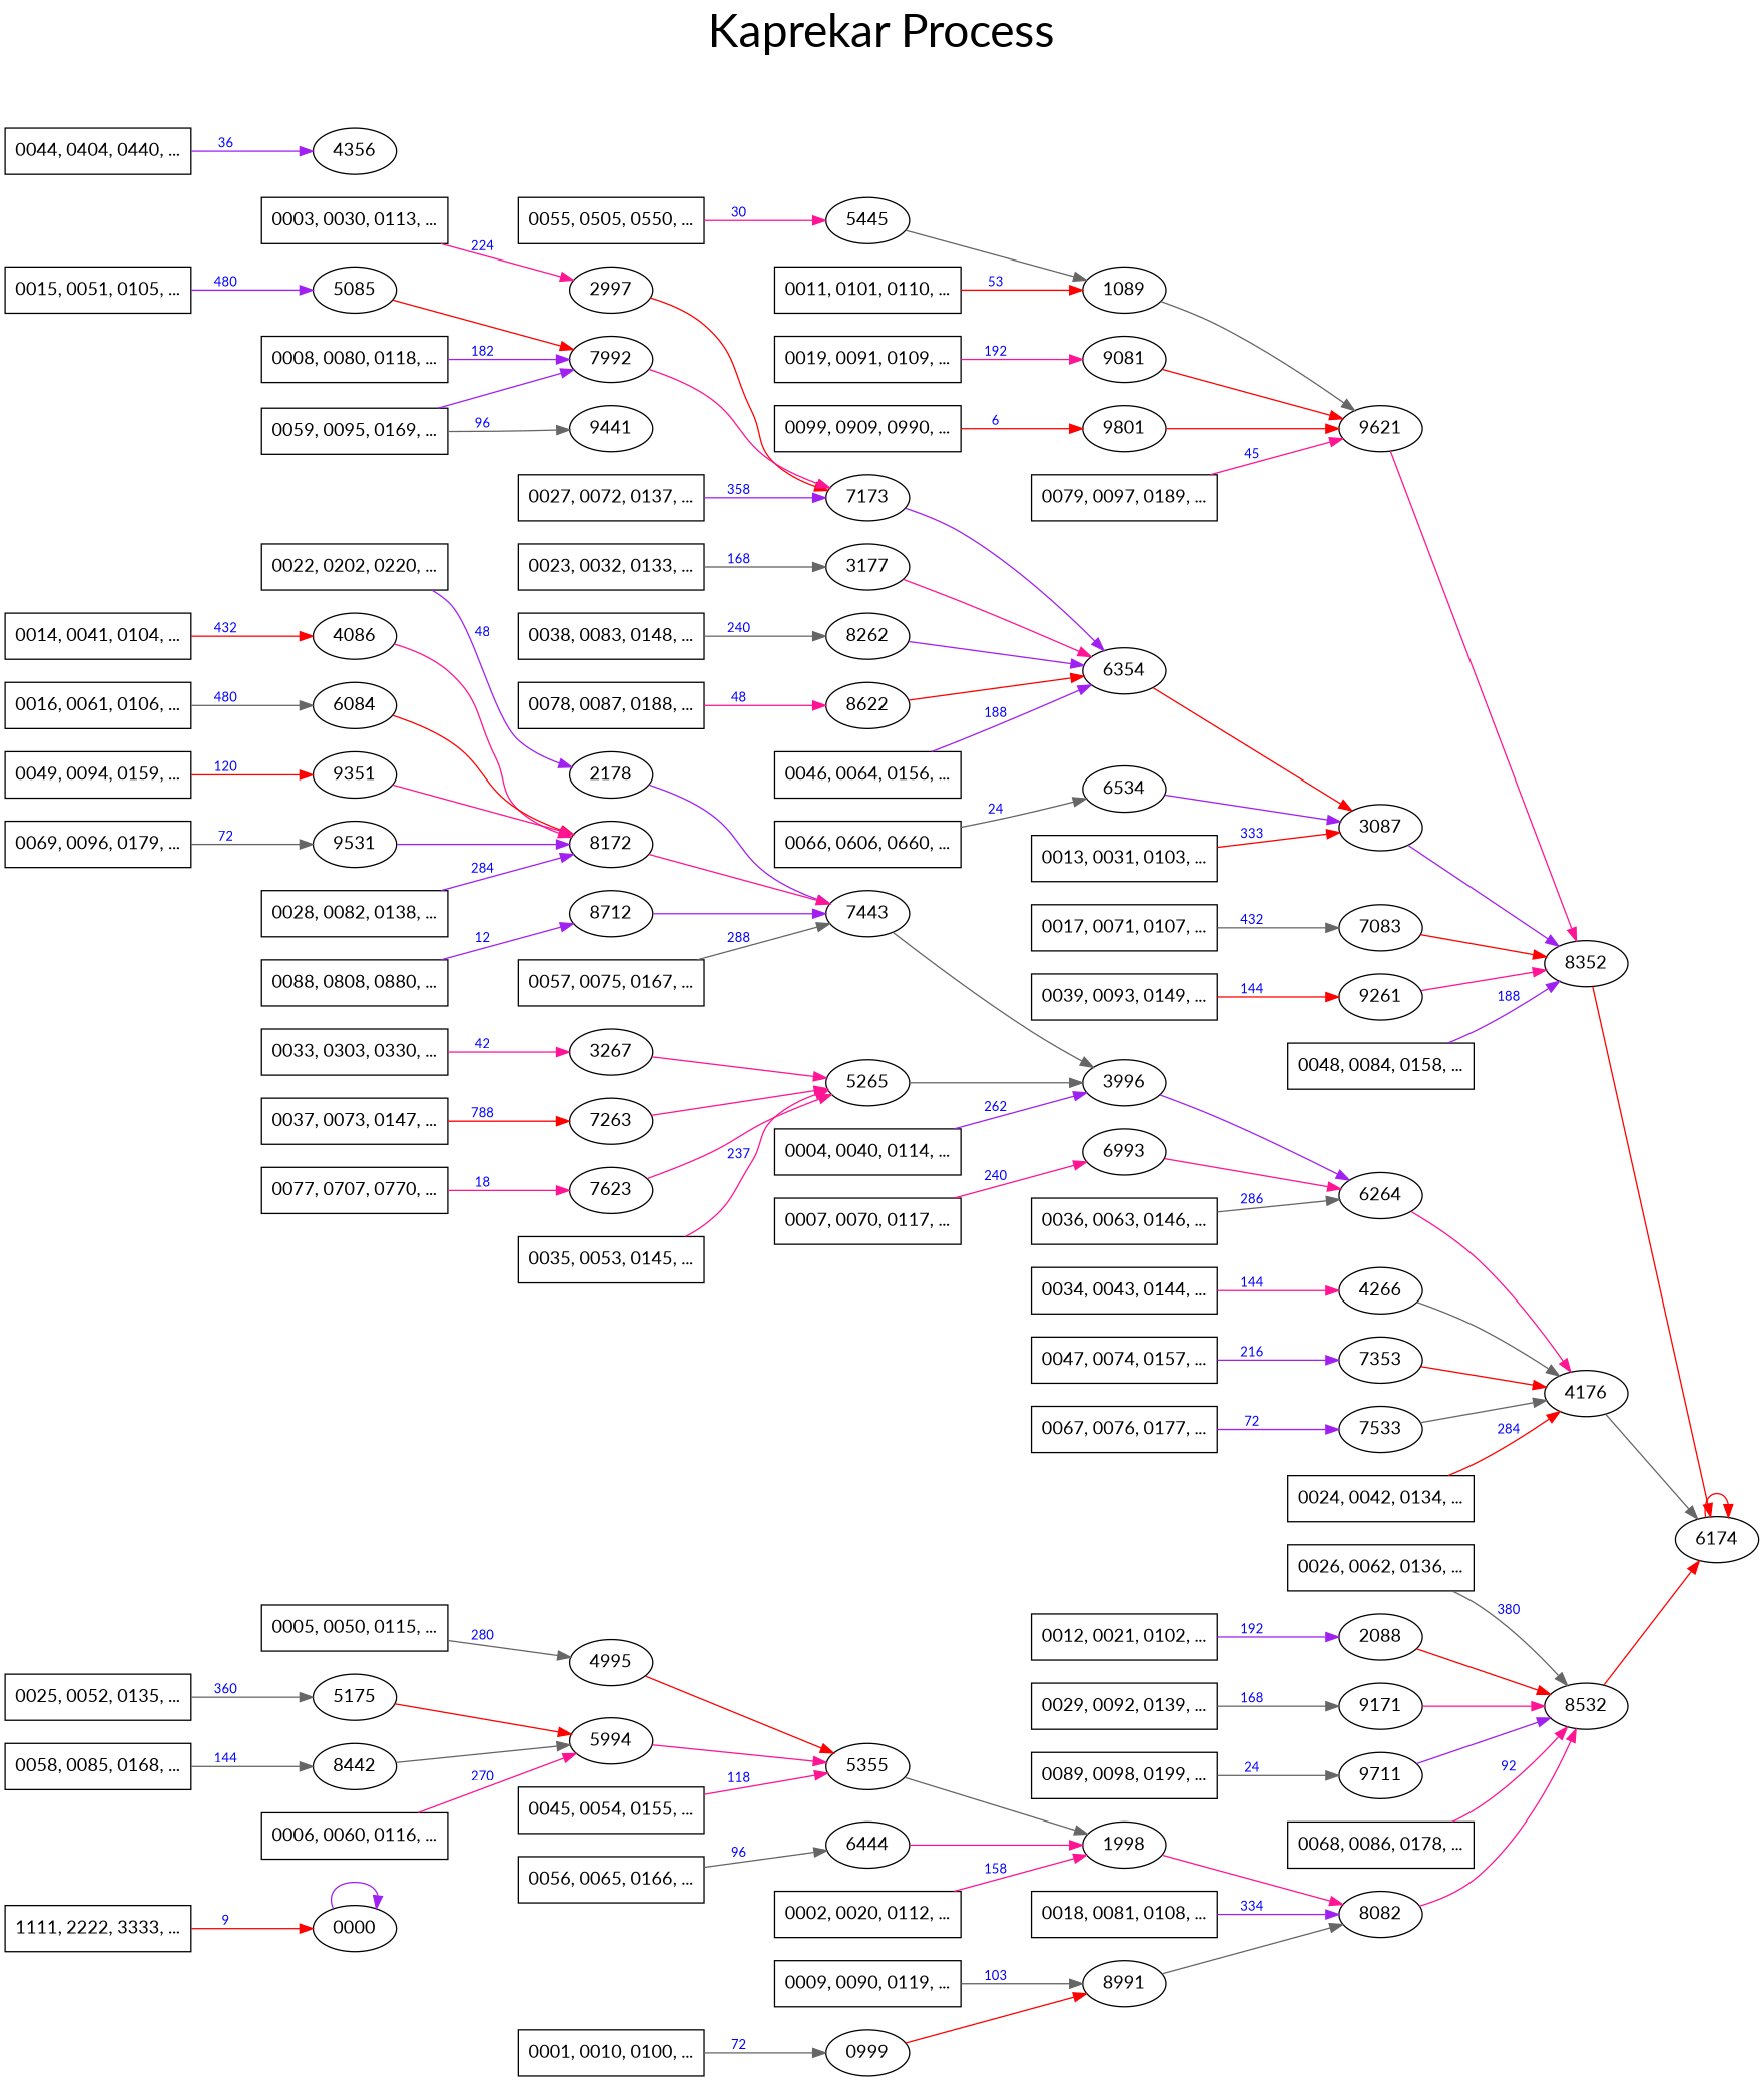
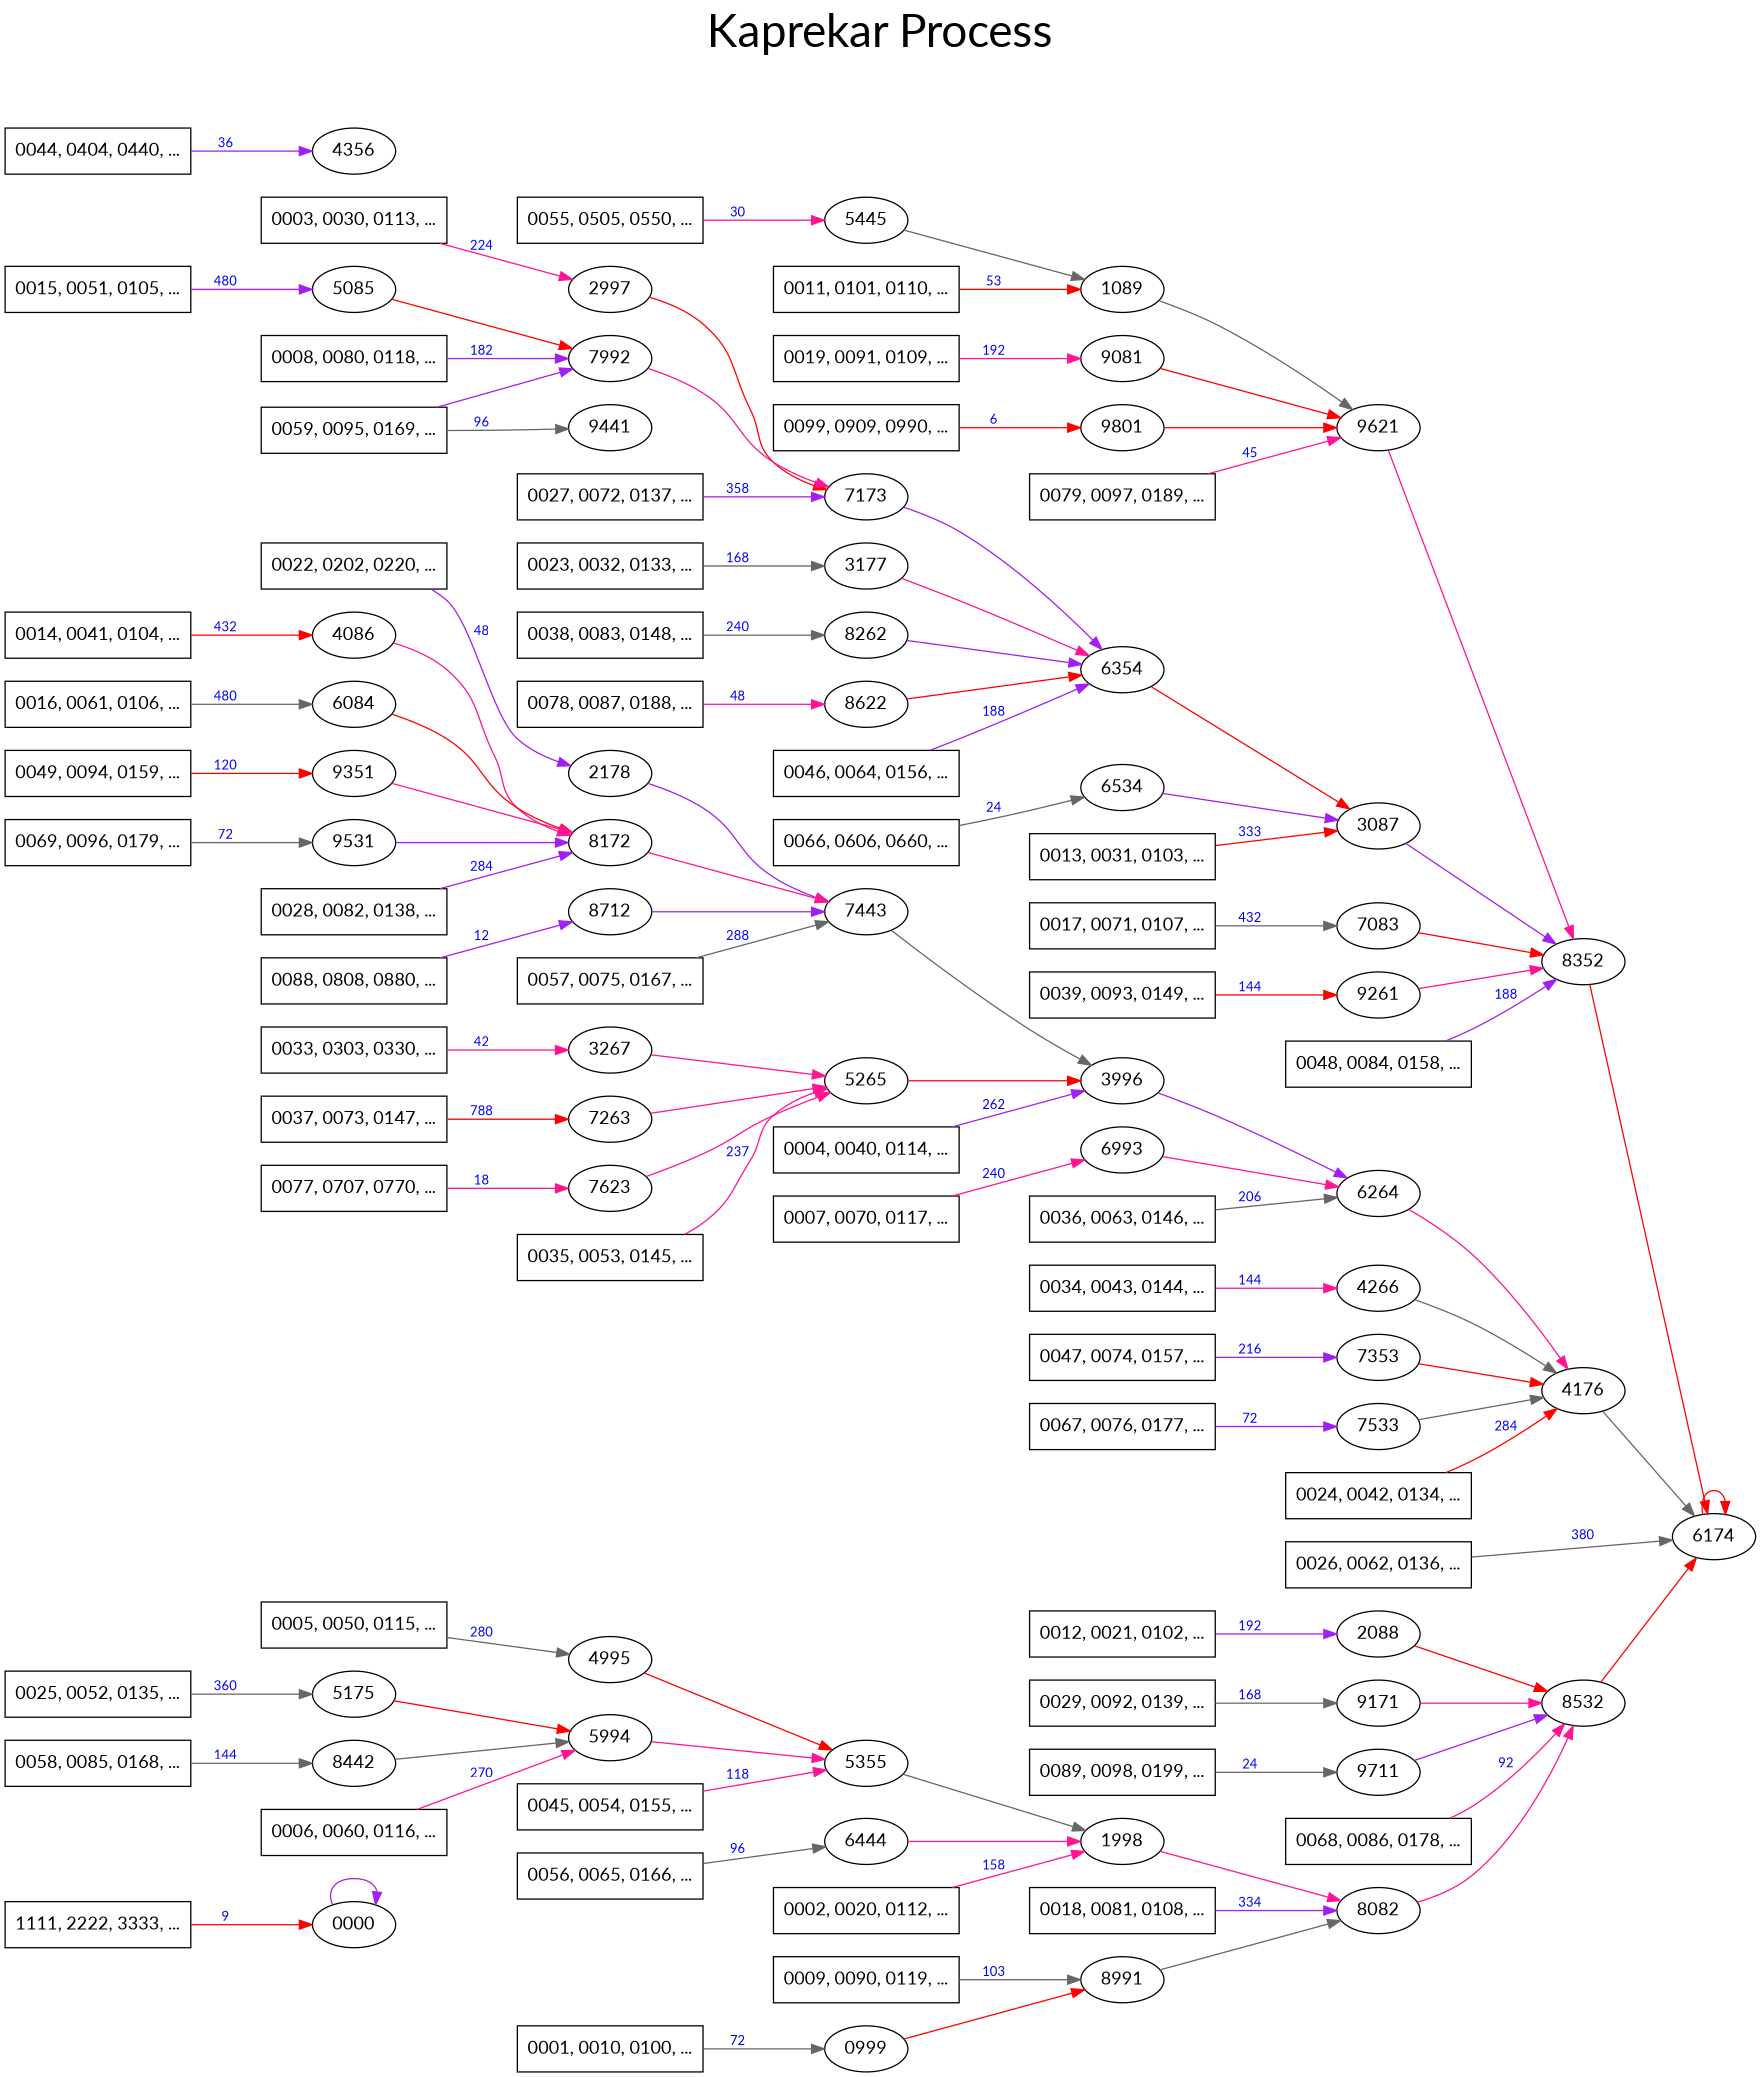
  digraph {
    fontname=Lato
    fontsize=36
    label="Kaprekar Process"
    labelloc=t
    rankdir=LR
    node [fontname=Lato]
    edge [color=deeppink fontcolor=blue fontname=Lato fontsize=10]
    0000
    0999
    8991
    8082
    8532
    1089
    9621
    8352
    6174
    1998
    2088
    2178
    7443
    3996
    6264
    2997
    7173
    6354
    3087
    3177
    3267
    5265
    4176
    4086
    8172
    4266
    4995
    5355
    5085
    7992
    5175
    5994
    5445
    6084
    6444
    6534
    6993
    7083
    7263
    7353
    7533
    7623
    8262
    8442
    8622
    8712
    9081
    9171
    9261
    9351
    9531
    9711
    9801
    "1111, 2222, 3333, ..." [shape=rectangle]
    "0001, 0010, 0100, ..." [shape=rectangle]
    "0011, 0101, 0110, ..." [shape=rectangle]
    "0002, 0020, 0112, ..." [shape=rectangle]
    "0012, 0021, 0102, ..." [shape=rectangle]
    "0022, 0202, 0220, ..." [shape=rectangle]
    "0003, 0030, 0113, ..." [shape=rectangle]
    "0013, 0031, 0103, ..." [shape=rectangle]
    "0023, 0032, 0133, ..." [shape=rectangle]
    "0033, 0303, 0330, ..." [shape=rectangle]
    "0004, 0040, 0114, ..." [shape=rectangle]
    "0014, 0041, 0104, ..." [shape=rectangle]
    "0024, 0042, 0134, ..." [shape=rectangle]
    "0034, 0043, 0144, ..." [shape=rectangle]
    "0044, 0404, 0440, ..." [shape=rectangle]
    4356
    "0005, 0050, 0115, ..." [shape=rectangle]
    "0015, 0051, 0105, ..." [shape=rectangle]
    "0025, 0052, 0135, ..." [shape=rectangle]
    "0035, 0053, 0145, ..." [shape=rectangle]
    "0045, 0054, 0155, ..." [shape=rectangle]
    "0055, 0505, 0550, ..." [shape=rectangle]
    "0006, 0060, 0116, ..." [shape=rectangle]
    "0016, 0061, 0106, ..." [shape=rectangle]
    "0026, 0062, 0136, ..." [shape=rectangle]
    "0036, 0063, 0146, ..." [shape=rectangle]
    "0046, 0064, 0156, ..." [shape=rectangle]
    "0056, 0065, 0166, ..." [shape=rectangle]
    "0066, 0606, 0660, ..." [shape=rectangle]
    "0007, 0070, 0117, ..." [shape=rectangle]
    "0017, 0071, 0107, ..." [shape=rectangle]
    "0027, 0072, 0137, ..." [shape=rectangle]
    "0037, 0073, 0147, ..." [shape=rectangle]
    "0047, 0074, 0157, ..." [shape=rectangle]
    "0057, 0075, 0167, ..." [shape=rectangle]
    "0067, 0076, 0177, ..." [shape=rectangle]
    "0077, 0707, 0770, ..." [shape=rectangle]
    "0008, 0080, 0118, ..." [shape=rectangle]
    "0018, 0081, 0108, ..." [shape=rectangle]
    "0028, 0082, 0138, ..." [shape=rectangle]
    "0038, 0083, 0148, ..." [shape=rectangle]
    "0048, 0084, 0158, ..." [shape=rectangle]
    "0058, 0085, 0168, ..." [shape=rectangle]
    "0068, 0086, 0178, ..." [shape=rectangle]
    "0078, 0087, 0188, ..." [shape=rectangle]
    "0088, 0808, 0880, ..." [shape=rectangle]
    "0009, 0090, 0119, ..." [shape=rectangle]
    "0019, 0091, 0109, ..." [shape=rectangle]
    "0029, 0092, 0139, ..." [shape=rectangle]
    "0039, 0093, 0149, ..." [shape=rectangle]
    "0049, 0094, 0159, ..." [shape=rectangle]
    "0059, 0095, 0169, ..." [shape=rectangle]
    9441
    "0069, 0096, 0179, ..." [shape=rectangle]
    "0079, 0097, 0189, ..." [shape=rectangle]
    "0089, 0098, 0199, ..." [shape=rectangle]
    "0099, 0909, 0990, ..." [shape=rectangle]
    0000 -> 0000 [color=purple]
    0999 -> 8991 [color=red]
    8991 -> 8082 [color=gray40]
    8082 -> 8532
    8532 -> 6174 [color=red]
    1089 -> 9621 [color=gray40]
    9621 -> 8352
    8352 -> 6174 [color=red]
    6174 -> 6174 [color=red]
    1998 -> 8082
    2088 -> 8532 [color=red]
    2178 -> 7443 [color=purple]
    7443 -> 3996 [color=gray40]
    3996 -> 6264 [color=purple]
    6264 -> 4176
    2997 -> 7173 [color=red]
    7173 -> 6354 [color=purple]
    6354 -> 3087 [color=red]
    3087 -> 8352 [color=purple]
    3177 -> 6354
    3267 -> 5265
-   5265 -> 3996 [color=gray40]
+   5265 -> 3996 [color=red]
    4176 -> 6174 [color=gray40]
    4086 -> 8172
    8172 -> 7443
    4266 -> 4176 [color=gray40]
    4995 -> 5355 [color=red]
    5355 -> 1998 [color=gray40]
    5085 -> 7992 [color=red]
    7992 -> 7173
    5175 -> 5994 [color=red]
    5994 -> 5355
    5445 -> 1089 [color=gray40]
    6084 -> 8172 [color=red]
    6444 -> 1998
    6534 -> 3087 [color=purple]
    6993 -> 6264
    7083 -> 8352 [color=red]
    7263 -> 5265
    7353 -> 4176 [color=red]
    7533 -> 4176 [color=gray40]
    7623 -> 5265
    8262 -> 6354 [color=purple]
    8442 -> 5994 [color=gray40]
    8622 -> 6354 [color=red]
    8712 -> 7443 [color=purple]
    9081 -> 9621 [color=red]
    9171 -> 8532
    9261 -> 8352
    9351 -> 8172
    9531 -> 8172 [color=purple]
    9711 -> 8532 [color=purple]
    9801 -> 9621 [color=red]
    "1111, 2222, 3333, ..." -> 0000 [color=red label=9]
    "0001, 0010, 0100, ..." -> 0999 [color=gray40 label=72]
    "0011, 0101, 0110, ..." -> 1089 [color=red label=53]
    "0002, 0020, 0112, ..." -> 1998 [label=158]
    "0012, 0021, 0102, ..." -> 2088 [color=purple label=192]
    "0022, 0202, 0220, ..." -> 2178 [color=purple label=48]
    "0003, 0030, 0113, ..." -> 2997 [label=224]
    "0013, 0031, 0103, ..." -> 3087 [color=red label=333]
    "0023, 0032, 0133, ..." -> 3177 [color=gray40 label=168]
    "0033, 0303, 0330, ..." -> 3267 [label=42]
    "0004, 0040, 0114, ..." -> 3996 [color=purple label=262]
    "0014, 0041, 0104, ..." -> 4086 [color=red label=432]
    "0024, 0042, 0134, ..." -> 4176 [color=red label=284]
    "0034, 0043, 0144, ..." -> 4266 [label=144]
    "0044, 0404, 0440, ..." -> 4356 [color=purple label=36]
    "0005, 0050, 0115, ..." -> 4995 [color=gray40 label=280]
    "0015, 0051, 0105, ..." -> 5085 [color=purple label=480]
    "0025, 0052, 0135, ..." -> 5175 [color=gray40 label=360]
    "0035, 0053, 0145, ..." -> 5265 [label=237]
    "0045, 0054, 0155, ..." -> 5355 [label=118]
    "0055, 0505, 0550, ..." -> 5445 [label=30]
    "0006, 0060, 0116, ..." -> 5994 [label=270]
    "0016, 0061, 0106, ..." -> 6084 [color=gray40 label=480]
-   "0026, 0062, 0136, ..." -> 8532 [color=gray40 label=380]
-   "0036, 0063, 0146, ..." -> 6264 [color=gray40 label=286]
+   "0026, 0062, 0136, ..." -> 6174 [color=gray40 label=380]
+   "0036, 0063, 0146, ..." -> 6264 [color=gray40 label=206]
    "0046, 0064, 0156, ..." -> 6354 [color=purple label=188]
    "0056, 0065, 0166, ..." -> 6444 [color=gray40 label=96]
    "0066, 0606, 0660, ..." -> 6534 [color=gray40 label=24]
    "0007, 0070, 0117, ..." -> 6993 [label=240]
    "0017, 0071, 0107, ..." -> 7083 [color=gray40 label=432]
    "0027, 0072, 0137, ..." -> 7173 [color=purple label=358]
    "0037, 0073, 0147, ..." -> 7263 [color=red label=788]
    "0047, 0074, 0157, ..." -> 7353 [color=purple label=216]
    "0057, 0075, 0167, ..." -> 7443 [color=gray40 label=288]
    "0067, 0076, 0177, ..." -> 7533 [color=purple label=72]
    "0077, 0707, 0770, ..." -> 7623 [label=18]
    "0008, 0080, 0118, ..." -> 7992 [color=purple label=182]
    "0018, 0081, 0108, ..." -> 8082 [color=purple label=334]
    "0028, 0082, 0138, ..." -> 8172 [color=purple label=284]
    "0038, 0083, 0148, ..." -> 8262 [color=gray40 label=240]
    "0048, 0084, 0158, ..." -> 8352 [color=purple label=188]
    "0058, 0085, 0168, ..." -> 8442 [color=gray40 label=144]
    "0068, 0086, 0178, ..." -> 8532 [label=92]
    "0078, 0087, 0188, ..." -> 8622 [label=48]
    "0088, 0808, 0880, ..." -> 8712 [color=purple label=12]
    "0009, 0090, 0119, ..." -> 8991 [color=gray40 label=103]
    "0019, 0091, 0109, ..." -> 9081 [label=192]
    "0029, 0092, 0139, ..." -> 9171 [color=gray40 label=168]
    "0039, 0093, 0149, ..." -> 9261 [color=red label=144]
    "0049, 0094, 0159, ..." -> 9351 [color=red label=120]
    "0059, 0095, 0169, ..." -> 7992 [color=purple]
    "0059, 0095, 0169, ..." -> 9441 [color=gray40 label=96]
    "0069, 0096, 0179, ..." -> 9531 [color=gray40 label=72]
    "0079, 0097, 0189, ..." -> 9621 [label=45]
    "0089, 0098, 0199, ..." -> 9711 [color=gray40 label=24]
    "0099, 0909, 0990, ..." -> 9801 [color=red label=6]
  }
